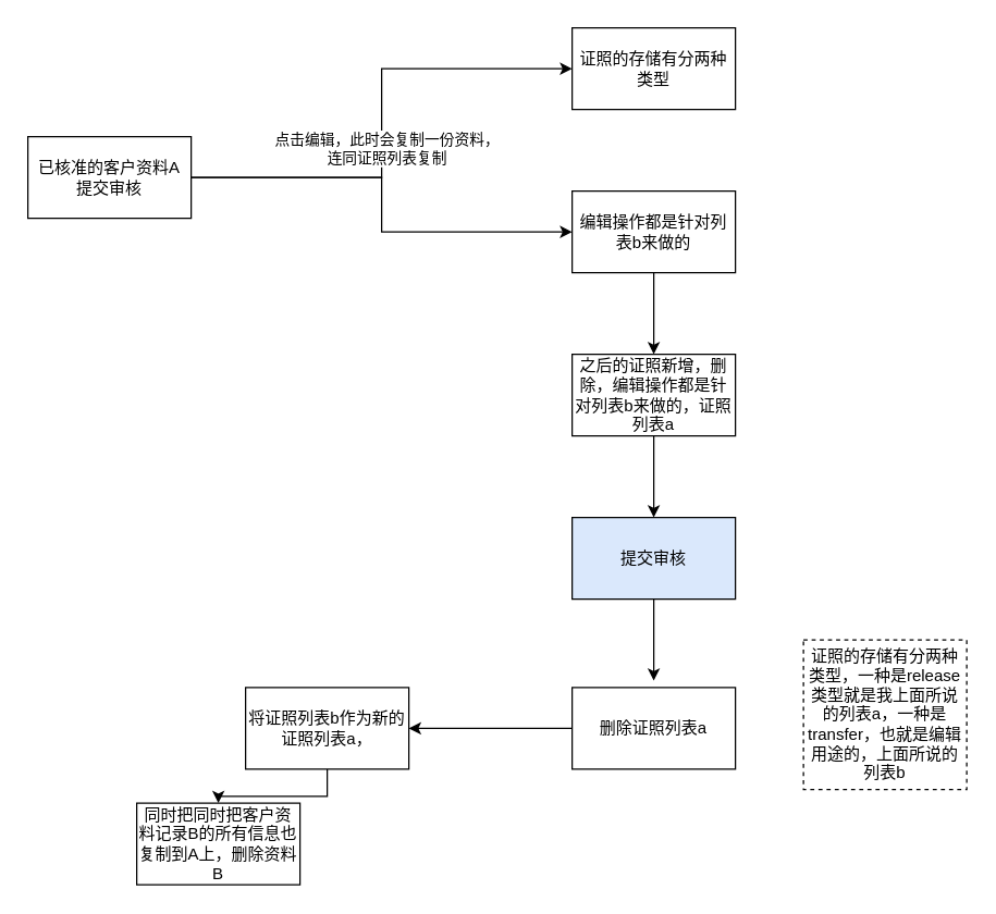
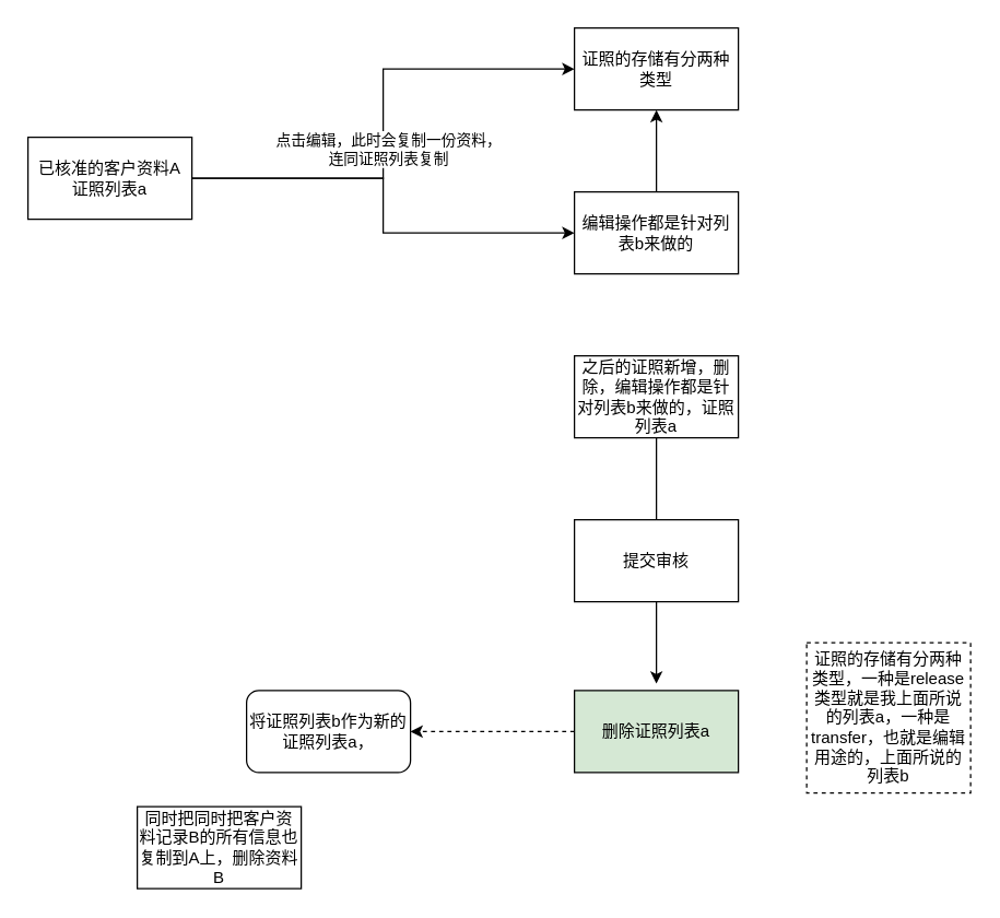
  <mxCell id="0" />
  <mxCell id="1" parent="0" />
  <mxCell id="2" style="edgeStyle=orthogonalEdgeStyle;rounded=0;orthogonalLoop=1;jettySize=auto;html=1;entryX=0;entryY=0.5;entryDx=0;entryDy=0;" edge="1" parent="1" source="5" target="6"><mxGeometry relative="1" as="geometry" /></mxCell>
  <mxCell id="3" value="点击编辑，此时会复制一份资料，&lt;br&gt;连同证照列表复制" style="edgeLabel;html=1;align=center;verticalAlign=middle;resizable=0;points=[];" vertex="1" connectable="0" parent="2"><mxGeometry x="-0.1" y="-3" relative="1" as="geometry"><mxPoint as="offset" /></mxGeometry></mxCell>
  <mxCell id="4" style="edgeStyle=orthogonalEdgeStyle;rounded=0;orthogonalLoop=1;jettySize=auto;html=1;entryX=0;entryY=0.5;entryDx=0;entryDy=0;" edge="1" parent="1" source="5" target="8"><mxGeometry relative="1" as="geometry" /></mxCell>
- <mxCell id="5" value="已核准的客户资料A&lt;br&gt;提交审核" style="rounded=0;whiteSpace=wrap;html=1;" vertex="1" parent="1"><mxGeometry x="20" y="100" width="120" height="60" as="geometry" /></mxCell>
+ <mxCell id="5" value="已核准的客户资料A&lt;br&gt;证照列表a" style="rounded=0;whiteSpace=wrap;html=1;" vertex="1" parent="1"><mxGeometry x="20" y="100" width="120" height="60" as="geometry" /></mxCell>
  <mxCell id="6" value="证照的存储有分两种类型" style="rounded=0;whiteSpace=wrap;html=1;" vertex="1" parent="1"><mxGeometry x="420" y="20" width="120" height="60" as="geometry" /></mxCell>
- <mxCell id="7" style="edgeStyle=orthogonalEdgeStyle;rounded=0;orthogonalLoop=1;jettySize=auto;html=1;" edge="1" parent="1" source="8" target="10"><mxGeometry relative="1" as="geometry"><mxPoint x="480" y="290" as="targetPoint" /></mxGeometry></mxCell>
+ <mxCell id="7" style="edgeStyle=orthogonalEdgeStyle;rounded=0;orthogonalLoop=1;jettySize=auto;html=1;" edge="1" parent="1" source="8" target="6"><mxGeometry relative="1" as="geometry"><mxPoint x="480" y="290" as="targetPoint" /></mxGeometry></mxCell>
  <mxCell id="8" value="编辑操作都是针对列表b来做的" style="rounded=0;whiteSpace=wrap;html=1;" vertex="1" parent="1"><mxGeometry x="420" y="140" width="120" height="60" as="geometry" /></mxCell>
- <mxCell id="9" style="edgeStyle=orthogonalEdgeStyle;rounded=0;orthogonalLoop=1;jettySize=auto;html=1;entryX=0.5;entryY=0;entryDx=0;entryDy=0;" edge="1" parent="1" source="10" target="12"><mxGeometry relative="1" as="geometry"><mxPoint x="480" y="370" as="targetPoint" /></mxGeometry></mxCell>
+ <mxCell id="9" style="edgeStyle=orthogonalEdgeStyle;rounded=0;orthogonalLoop=1;jettySize=auto;html=1;entryX=0.5;entryY=0;entryDx=0;entryDy=0;endArrow=none;" edge="1" parent="1" source="10" target="12"><mxGeometry relative="1" as="geometry"><mxPoint x="480" y="370" as="targetPoint" /></mxGeometry></mxCell>
  <mxCell id="10" value="之后的证照新增，删除，编辑操作都是针对列表b来做的，证照列表a" style="rounded=0;whiteSpace=wrap;html=1;" vertex="1" parent="1"><mxGeometry x="420" y="260" width="120" height="60" as="geometry" /></mxCell>
  <mxCell id="11" style="edgeStyle=orthogonalEdgeStyle;rounded=0;orthogonalLoop=1;jettySize=auto;html=1;" edge="1" parent="1" source="12"><mxGeometry relative="1" as="geometry"><mxPoint x="480" y="500" as="targetPoint" /></mxGeometry></mxCell>
- <mxCell id="12" value="提交审核" style="rounded=0;whiteSpace=wrap;html=1;fillColor=#dae8fc;" vertex="1" parent="1"><mxGeometry x="420" y="380" width="120" height="60" as="geometry" /></mxCell>
- <mxCell id="13" style="edgeStyle=orthogonalEdgeStyle;rounded=0;orthogonalLoop=1;jettySize=auto;html=1;entryX=1;entryY=0.5;entryDx=0;entryDy=0;" edge="1" parent="1" source="14" target="16"><mxGeometry relative="1" as="geometry" /></mxCell>
- <mxCell id="14" value="删除证照列表a" style="rounded=0;whiteSpace=wrap;html=1;" vertex="1" parent="1"><mxGeometry x="420" y="505" width="120" height="60" as="geometry" /></mxCell>
- <mxCell id="15" style="edgeStyle=orthogonalEdgeStyle;rounded=0;orthogonalLoop=1;jettySize=auto;html=1;entryX=0.5;entryY=0;entryDx=0;entryDy=0;" edge="1" parent="1" source="16" target="17"><mxGeometry relative="1" as="geometry" /></mxCell>
- <mxCell id="16" value="将证照列表b作为新的证照列表a，" style="rounded=0;whiteSpace=wrap;html=1;" vertex="1" parent="1"><mxGeometry x="180" y="505" width="120" height="60" as="geometry" /></mxCell>
+ <mxCell id="12" value="提交审核" style="rounded=0;whiteSpace=wrap;html=1;" vertex="1" parent="1"><mxGeometry x="420" y="380" width="120" height="60" as="geometry" /></mxCell>
+ <mxCell id="13" style="edgeStyle=orthogonalEdgeStyle;rounded=0;orthogonalLoop=1;jettySize=auto;html=1;entryX=1;entryY=0.5;entryDx=0;entryDy=0;dashed=1;" edge="1" parent="1" source="14" target="16"><mxGeometry relative="1" as="geometry" /></mxCell>
+ <mxCell id="14" value="删除证照列表a" style="rounded=0;whiteSpace=wrap;html=1;fillColor=#d5e8d4;" vertex="1" parent="1"><mxGeometry x="420" y="505" width="120" height="60" as="geometry" /></mxCell>
+ <mxCell id="16" value="将证照列表b作为新的证照列表a，" style="whiteSpace=wrap;html=1;rounded=1;" vertex="1" parent="1"><mxGeometry x="180" y="505" width="120" height="60" as="geometry" /></mxCell>
  <mxCell id="17" value="同时把同时把客户资料记录B的所有信息也复制到A上，删除资料B" style="rounded=0;whiteSpace=wrap;html=1;" vertex="1" parent="1"><mxGeometry x="100" y="590" width="120" height="60" as="geometry" /></mxCell>
  <mxCell id="18" value="证照的存储有分两种类型，一种是release类型就是我上面所说的列表a，一种是transfer，也就是编辑用途的，上面所说的列表b" style="rounded=0;whiteSpace=wrap;html=1;dashed=1;" vertex="1" parent="1"><mxGeometry x="590" y="470" width="120" height="110" as="geometry" /></mxCell>
